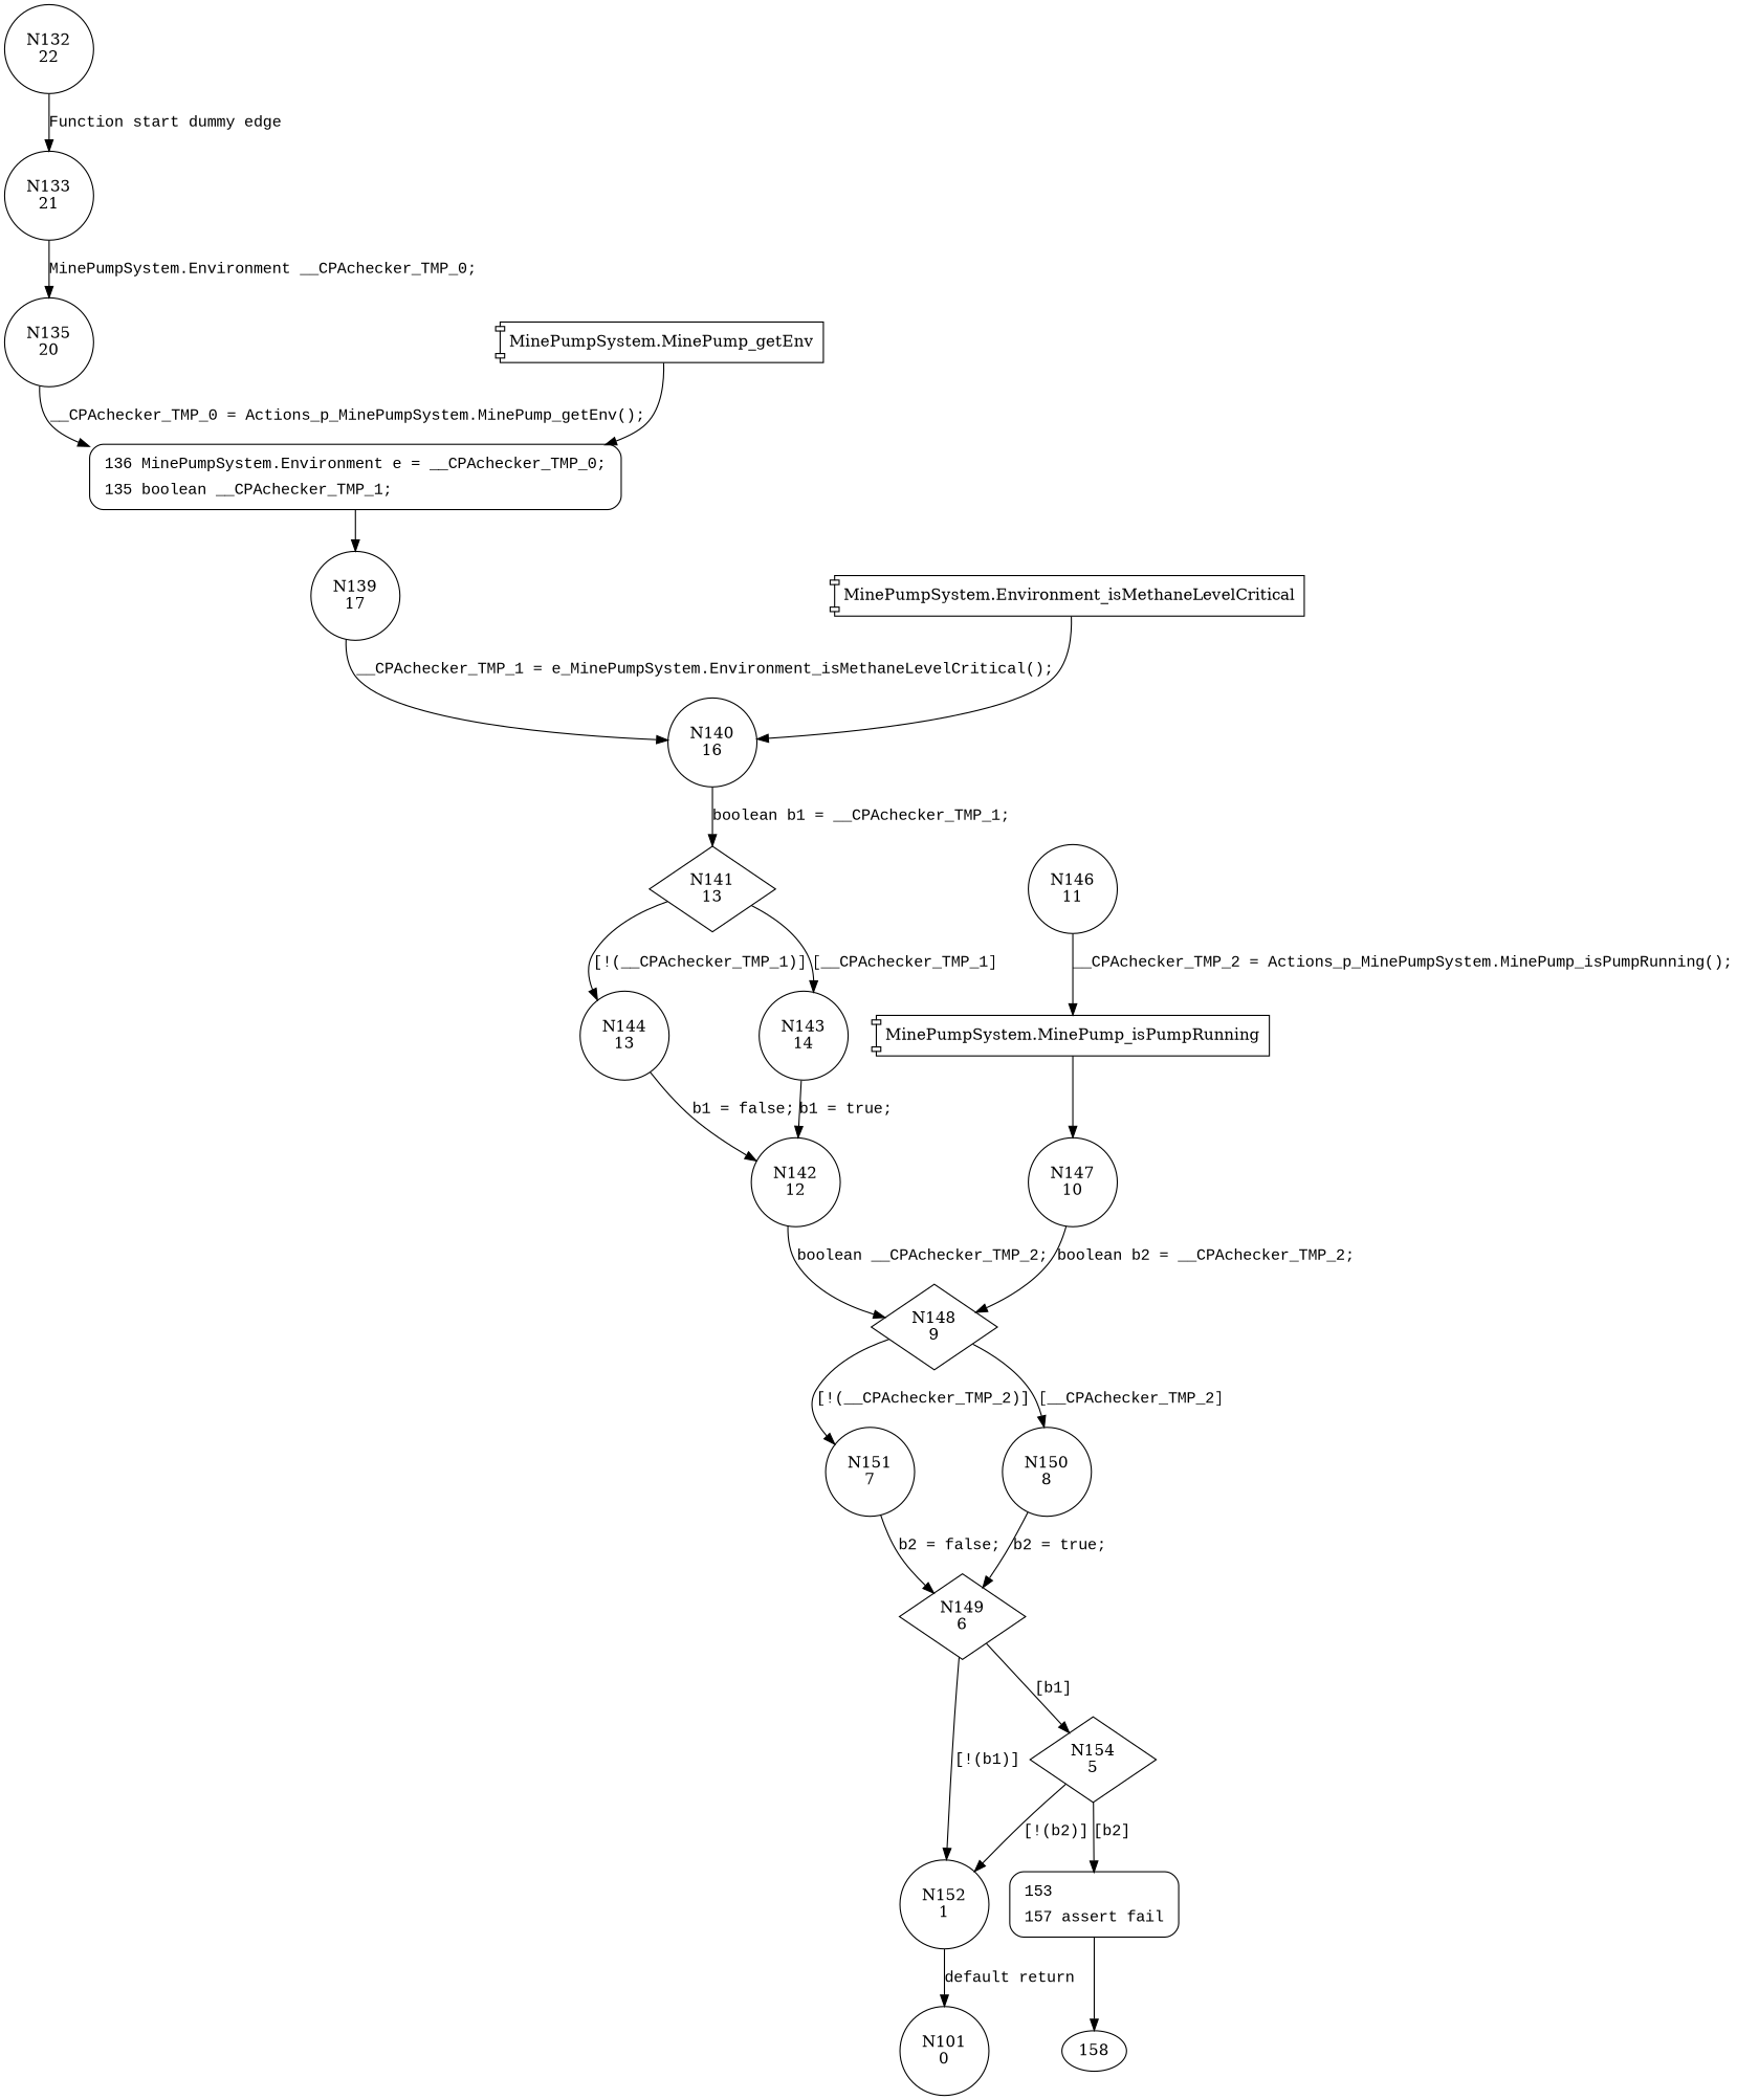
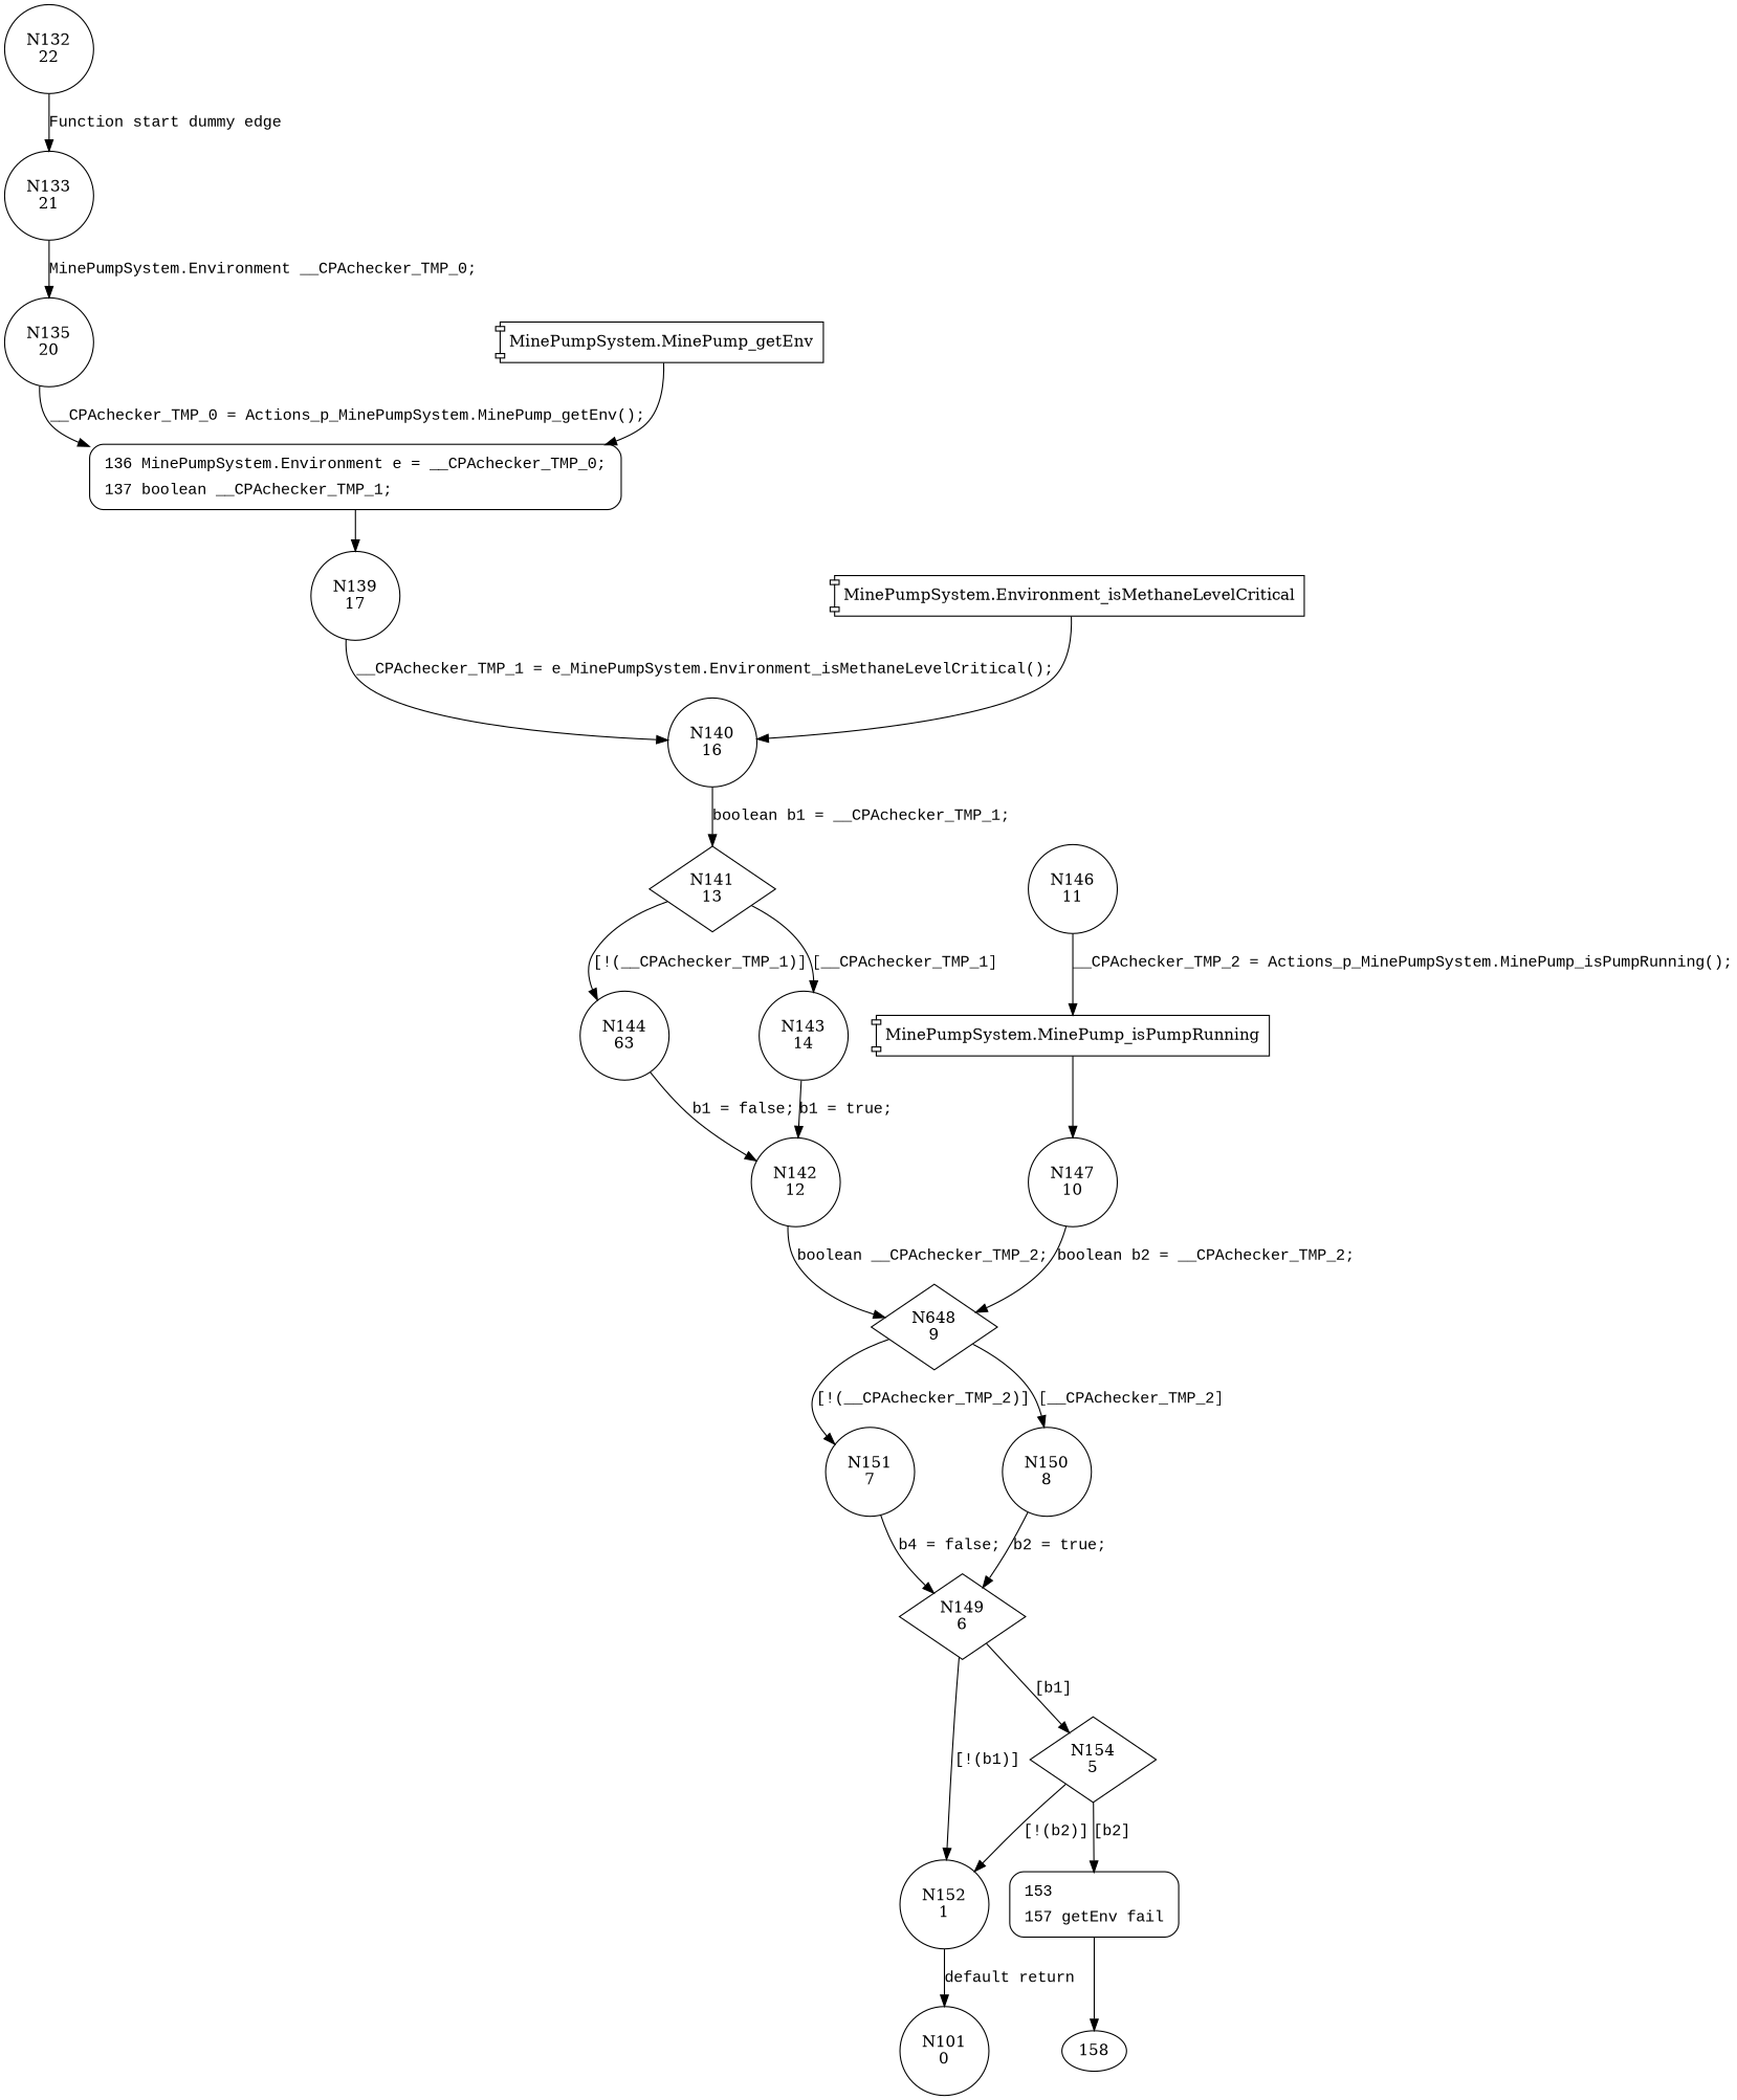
  digraph {
    node [shape=circle]
    edge [fontname="Courier New"]
    n1 [label="N132\n22"]
    n2 [label="N133\n21"]
    n3 [label="N135\n20"]
-   n4 [fillcolor=white fontname="Courier New" label=<<table border="0" cellborder="0" cellpadding="3" bgcolor="white"><tr><td align="right">136</td><td align="left">MinePumpSystem.Environment e = __CPAchecker_TMP_0;</td></tr><tr><td align="right">135</td><td align="left">boolean __CPAchecker_TMP_1;</td></tr></table>> penwidth=1 shape=Mrecord style="filled,bold"]
+   n4 [fillcolor=white fontname="Courier New" label=<<table border="0" cellborder="0" cellpadding="3" bgcolor="white"><tr><td align="right">136</td><td align="left">MinePumpSystem.Environment e = __CPAchecker_TMP_0;</td></tr><tr><td align="right">137</td><td align="left">boolean __CPAchecker_TMP_1;</td></tr></table>> penwidth=1 shape=Mrecord style="filled,bold"]
    n5 [label="MinePumpSystem.MinePump_getEnv" shape=component]
    n6 [label="N139\n17"]
    n7 [label="N140\n16"]
    n8 [label="MinePumpSystem.Environment_isMethaneLevelCritical" shape=component]
    n9 [label="N141\n13" shape=diamond]
-   n10 [label="N144\n13"]
+   n10 [label="N144\n63"]
    n11 [label="N143\n14"]
    n12 [label="N142\n12"]
-   n13 [label="N148\n9" shape=diamond]
+   n13 [label="N648\n9" shape=diamond]
    n14 [label="N146\n11"]
    n15 [label="MinePumpSystem.MinePump_isPumpRunning" shape=component]
    n16 [label="N147\n10"]
    n17 [label="N151\n7"]
    n18 [label="N150\n8"]
    n19 [label="N149\n6" shape=diamond]
    n20 [label="N152\n1"]
    n21 [label="N154\n5" shape=diamond]
    n22 [label="N101\n0"]
-   n23 [fillcolor=white fontname="Courier New" label=<<table border="0" cellborder="0" cellpadding="3" bgcolor="white"><tr><td align="right">153</td><td align="left"></td></tr><tr><td align="right">157</td><td align="left">assert fail</td></tr></table>> penwidth=1 shape=Mrecord style="filled,bold"]
+   n23 [fillcolor=white fontname="Courier New" label=<<table border="0" cellborder="0" cellpadding="3" bgcolor="white"><tr><td align="right">153</td><td align="left"></td></tr><tr><td align="right">157</td><td align="left">getEnv fail</td></tr></table>> penwidth=1 shape=Mrecord style="filled,bold"]
    158 [shape=""]
    n1 -> n2 [label="Function start dummy edge"]
    n2 -> n3 [label="MinePumpSystem.Environment __CPAchecker_TMP_0;"]
    n3 -> n4 [label="__CPAchecker_TMP_0 = Actions_p_MinePumpSystem.MinePump_getEnv();"]
    n4 -> n6 [fontname=""]
    n5 -> n4
    n6 -> n7 [label="__CPAchecker_TMP_1 = e_MinePumpSystem.Environment_isMethaneLevelCritical();"]
    n7 -> n9 [label="boolean b1 = __CPAchecker_TMP_1;"]
    n8 -> n7
    n9 -> n10 [label="[!(__CPAchecker_TMP_1)]"]
    n9 -> n11 [label="[__CPAchecker_TMP_1]"]
    n10 -> n12 [label="b1 = false;"]
    n11 -> n12 [label="b1 = true;"]
    n12 -> n13 [label="boolean __CPAchecker_TMP_2;"]
    n13 -> n17 [label="[!(__CPAchecker_TMP_2)]"]
    n13 -> n18 [label="[__CPAchecker_TMP_2]"]
    n14 -> n15 [label="__CPAchecker_TMP_2 = Actions_p_MinePumpSystem.MinePump_isPumpRunning();"]
    n15 -> n16
    n16 -> n13 [label="boolean b2 = __CPAchecker_TMP_2;"]
-   n17 -> n19 [label="b2 = false;"]
+   n17 -> n19 [label="b4 = false;"]
    n18 -> n19 [label="b2 = true;"]
    n19 -> n20 [label="[!(b1)]"]
    n19 -> n21 [label="[b1]"]
    n20 -> n22 [label="default return"]
    n21 -> n20 [label="[!(b2)]"]
    n21 -> n23 [label="[b2]"]
    n23 -> 158 [fontname=""]
  }
